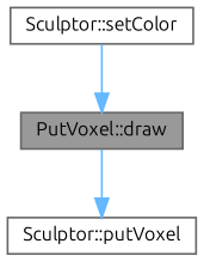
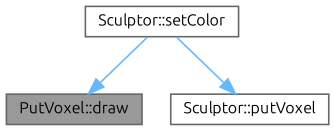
  digraph {
    fontname=Ubuntu
    rankdir=TB
    node [color=grey40 fillcolor=white fontname=Ubuntu fontsize=10 shape=box style=filled]
    edge [color=steelblue1 fontname=Ubuntu fontsize=10 labelfontname=Helvetica labelfontsize=10 style=solid]
    n1 [color=gray40 fillcolor=grey60 fontcolor=black height=0.2 label="PutVoxel::draw" width=0.4]
    n2 [height=0.2 label="Sculptor::putVoxel" width=0.4]
    n3 [height=0.2 label="Sculptor::setColor" width=0.4]
-   n1 -> n2
+   n3 -> n2
    n3 -> n1
  }
